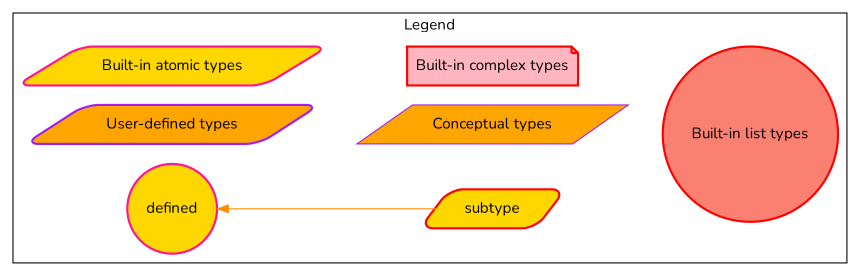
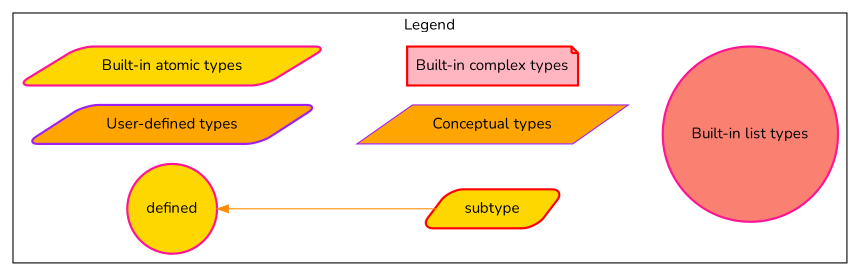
  digraph {
    fontname=Nunito
    rankdir=LR
    node [color=red fillcolor=gold fontname=Nunito penwidth=2 shape=parallelogram style="rounded,filled"]
    edge [fontname=Nunito style=invis]
    n1 [color=deeppink label="Built-in atomic types"]
    n2 [fillcolor=lightpink label="Built-in complex types" shape=note]
-   n3 [fillcolor=salmon label="Built-in list types" shape=circle]
+   n3 [color=deeppink fillcolor=salmon label="Built-in list types" shape=circle]
    n4 [color=purple fillcolor=orange label="User-defined types"]
    n5 [color=purple fillcolor=orange label="Conceptual types" penwidth=1 style=filled]
    n6 [color=deeppink label=defined shape=circle]
    n7 [label=subtype]
    subgraph cluster_1 {
      label=Legend
      n1
      n2
      n3
      n4
      n5
      n6
      n7
    }
    n1 -> n2
    n2 -> n3
    n4 -> n5
    n6 -> n7 [color=darkorange dir=back style=""]
  }
